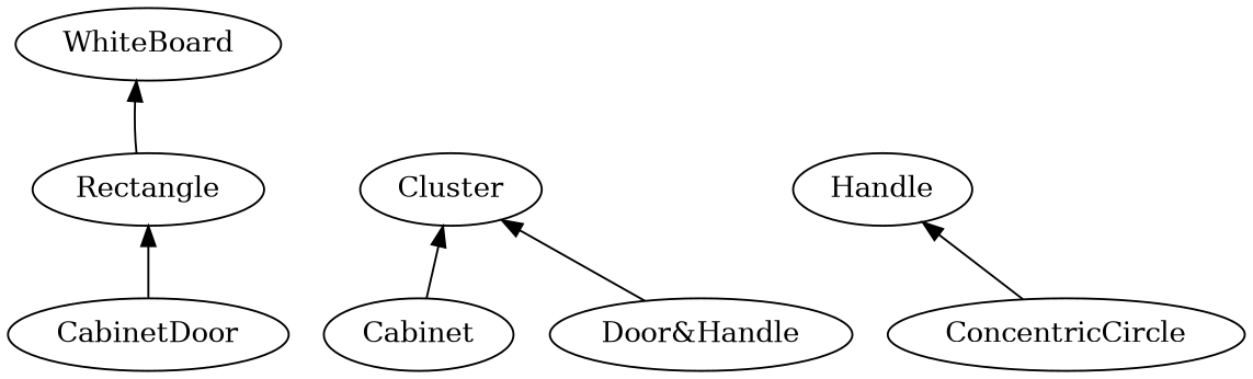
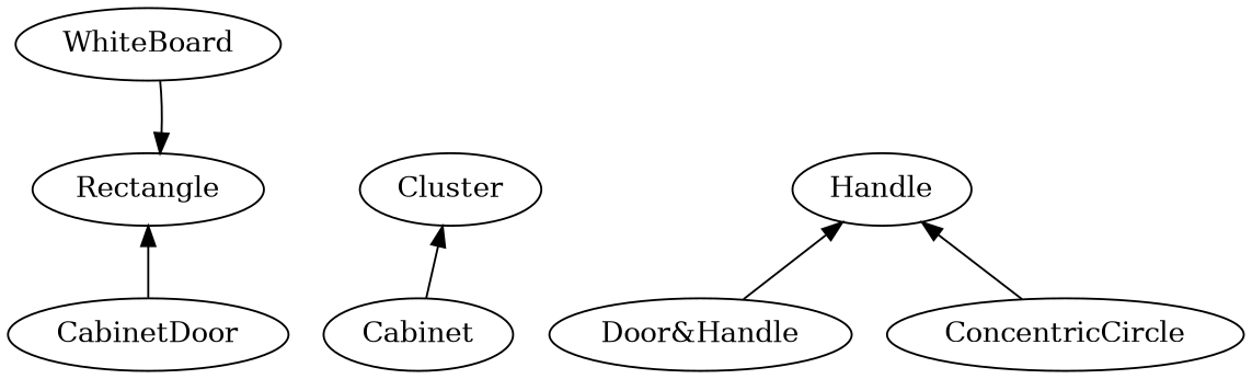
  digraph {
    rankdir=BT
    n1 [label=Rectangle]
    n2 [label=Cluster]
    n3 [label=WhiteBoard]
    n4 [label=Cabinet]
    n5 [label=CabinetDoor]
    n6 [label="Door&Handle"]
    n7 [label=Handle]
    n8 [label=ConcentricCircle]
-   n1 -> n3
+   n3 -> n1
    n4 -> n2
    n5 -> n1
-   n6 -> n2
+   n6 -> n7
    n8 -> n7
  }
